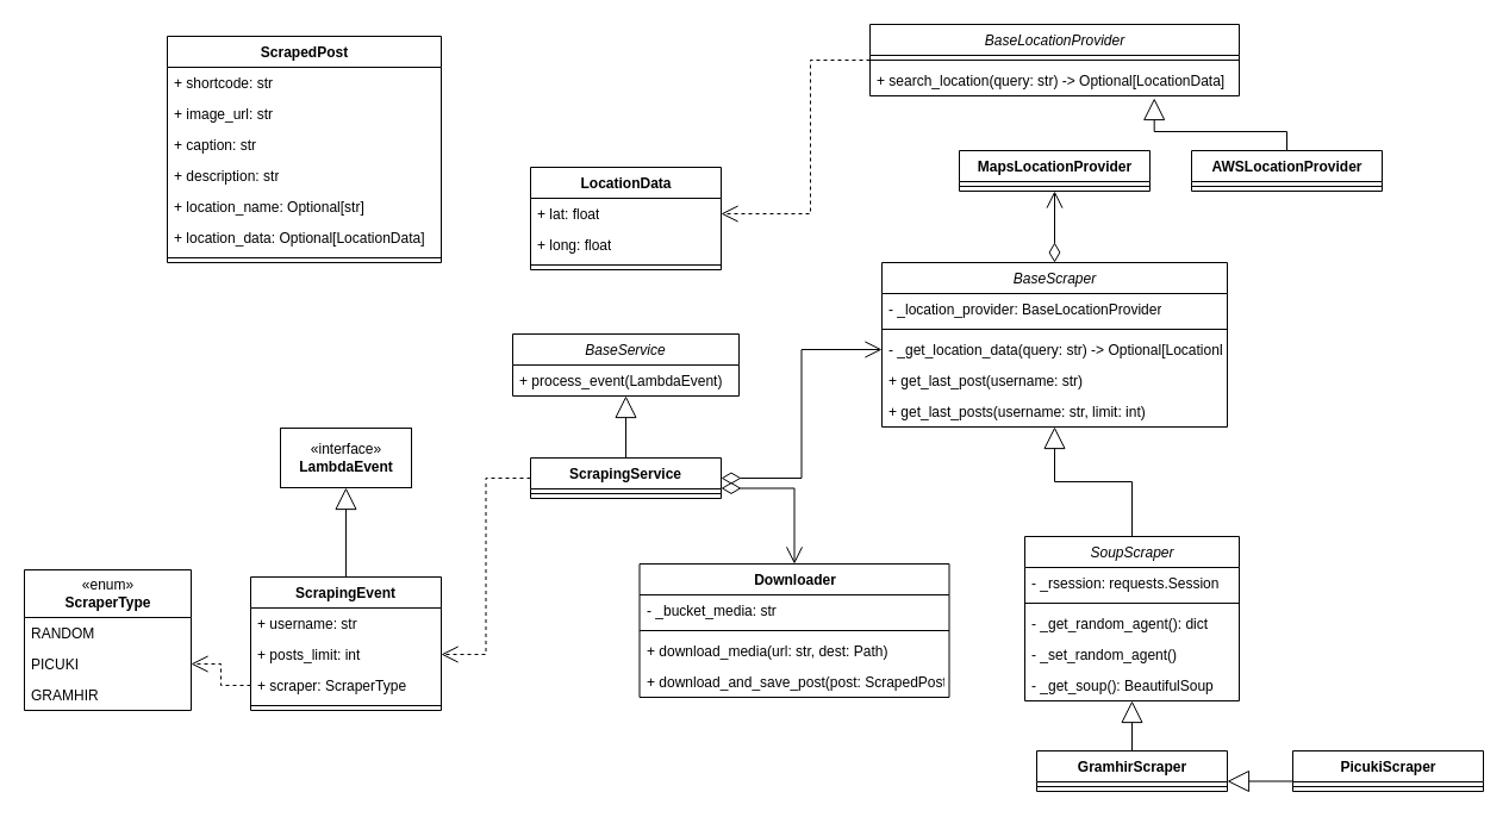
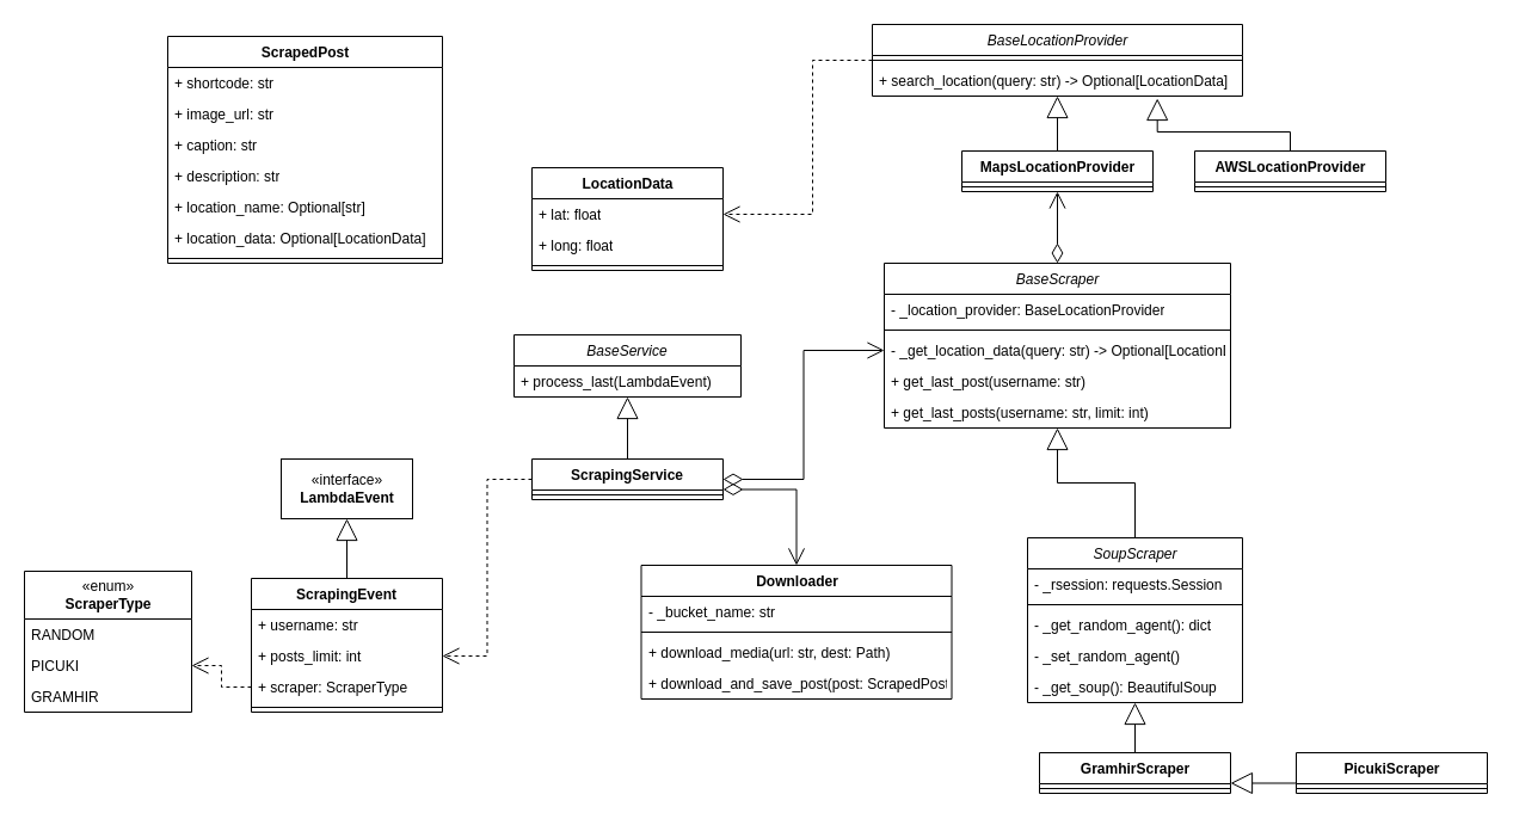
  <mxCell id="0" />
  <mxCell id="1" parent="0" />
  <mxCell id="2" value="ScrapingService" style="swimlane;fontStyle=1;align=center;verticalAlign=top;childLayout=stackLayout;horizontal=1;startSize=26;horizontalStack=0;resizeParent=1;resizeParentMax=0;resizeLast=0;collapsible=1;marginBottom=0;" parent="1" vertex="1"><mxGeometry x="445" y="384" width="160" height="34" as="geometry" /></mxCell>
  <mxCell id="3" value="" style="line;strokeWidth=1;fillColor=none;align=left;verticalAlign=middle;spacingTop=-1;spacingLeft=3;spacingRight=3;rotatable=0;labelPosition=right;points=[];portConstraint=eastwest;" parent="2" vertex="1"><mxGeometry y="26" width="160" height="8" as="geometry" /></mxCell>
  <mxCell id="4" value="BaseService" style="swimlane;fontStyle=2;childLayout=stackLayout;horizontal=1;startSize=26;fillColor=none;horizontalStack=0;resizeParent=1;resizeParentMax=0;resizeLast=0;collapsible=1;marginBottom=0;" parent="1" vertex="1"><mxGeometry x="430" y="280" width="190" height="52" as="geometry" /></mxCell>
- <mxCell id="5" value="+ process_event(LambdaEvent)" style="text;strokeColor=none;fillColor=none;align=left;verticalAlign=top;spacingLeft=4;spacingRight=4;overflow=hidden;rotatable=0;points=[[0,0.5],[1,0.5]];portConstraint=eastwest;" parent="4" vertex="1"><mxGeometry y="26" width="190" height="26" as="geometry" /></mxCell>
+ <mxCell id="5" value="+ process_last(LambdaEvent)" style="text;strokeColor=none;fillColor=none;align=left;verticalAlign=top;spacingLeft=4;spacingRight=4;overflow=hidden;rotatable=0;points=[[0,0.5],[1,0.5]];portConstraint=eastwest;" parent="4" vertex="1"><mxGeometry y="26" width="190" height="26" as="geometry" /></mxCell>
  <mxCell id="6" value="" style="endArrow=block;endSize=16;endFill=0;html=1;rounded=0;exitX=0.5;exitY=0;exitDx=0;exitDy=0;entryX=0.5;entryY=1;entryDx=0;entryDy=0;edgeStyle=orthogonalEdgeStyle;" parent="1" source="2" target="4" edge="1"><mxGeometry width="160" relative="1" as="geometry"><mxPoint x="210" y="354" as="sourcePoint" /><mxPoint x="370" y="354" as="targetPoint" /></mxGeometry></mxCell>
- <mxCell id="7" value="«interface»&lt;br&gt;&lt;b&gt;LambdaEvent&lt;/b&gt;" style="html=1;" parent="1" vertex="1"><mxGeometry x="235" y="359" width="110" height="50" as="geometry" /></mxCell>
+ <mxCell id="7" value="«interface»&lt;br&gt;&lt;b&gt;LambdaEvent&lt;/b&gt;" style="html=1;" parent="1" vertex="1"><mxGeometry x="235" y="384" width="110" height="50" as="geometry" /></mxCell>
  <mxCell id="8" value="ScrapingEvent" style="swimlane;fontStyle=1;align=center;verticalAlign=top;childLayout=stackLayout;horizontal=1;startSize=26;horizontalStack=0;resizeParent=1;resizeParentMax=0;resizeLast=0;collapsible=1;marginBottom=0;" parent="1" vertex="1"><mxGeometry x="210" y="484" width="160" height="112" as="geometry" /></mxCell>
  <mxCell id="9" value="+ username: str" style="text;strokeColor=none;fillColor=none;align=left;verticalAlign=top;spacingLeft=4;spacingRight=4;overflow=hidden;rotatable=0;points=[[0,0.5],[1,0.5]];portConstraint=eastwest;" parent="8" vertex="1"><mxGeometry y="26" width="160" height="26" as="geometry" /></mxCell>
  <mxCell id="10" value="+ posts_limit: int" style="text;strokeColor=none;fillColor=none;align=left;verticalAlign=top;spacingLeft=4;spacingRight=4;overflow=hidden;rotatable=0;points=[[0,0.5],[1,0.5]];portConstraint=eastwest;" parent="8" vertex="1"><mxGeometry y="52" width="160" height="26" as="geometry" /></mxCell>
  <mxCell id="11" value="+ scraper: ScraperType" style="text;strokeColor=none;fillColor=none;align=left;verticalAlign=top;spacingLeft=4;spacingRight=4;overflow=hidden;rotatable=0;points=[[0,0.5],[1,0.5]];portConstraint=eastwest;" parent="8" vertex="1"><mxGeometry y="78" width="160" height="26" as="geometry" /></mxCell>
  <mxCell id="12" value="" style="line;strokeWidth=1;fillColor=none;align=left;verticalAlign=middle;spacingTop=-1;spacingLeft=3;spacingRight=3;rotatable=0;labelPosition=right;points=[];portConstraint=eastwest;" parent="8" vertex="1"><mxGeometry y="104" width="160" height="8" as="geometry" /></mxCell>
  <mxCell id="13" value="«enum»&lt;br&gt;&lt;b&gt;ScraperType&lt;/b&gt;" style="swimlane;fontStyle=0;childLayout=stackLayout;horizontal=1;startSize=40;fillColor=none;horizontalStack=0;resizeParent=1;resizeParentMax=0;resizeLast=0;collapsible=1;marginBottom=0;html=1;" parent="1" vertex="1"><mxGeometry x="20" y="478" width="140" height="118" as="geometry" /></mxCell>
  <mxCell id="14" value="RANDOM" style="text;strokeColor=none;fillColor=none;align=left;verticalAlign=top;spacingLeft=4;spacingRight=4;overflow=hidden;rotatable=0;points=[[0,0.5],[1,0.5]];portConstraint=eastwest;" parent="13" vertex="1"><mxGeometry y="40" width="140" height="26" as="geometry" /></mxCell>
  <mxCell id="15" value="PICUKI" style="text;strokeColor=none;fillColor=none;align=left;verticalAlign=top;spacingLeft=4;spacingRight=4;overflow=hidden;rotatable=0;points=[[0,0.5],[1,0.5]];portConstraint=eastwest;" parent="13" vertex="1"><mxGeometry y="66" width="140" height="26" as="geometry" /></mxCell>
  <mxCell id="16" value="GRAMHIR" style="text;strokeColor=none;fillColor=none;align=left;verticalAlign=top;spacingLeft=4;spacingRight=4;overflow=hidden;rotatable=0;points=[[0,0.5],[1,0.5]];portConstraint=eastwest;" parent="13" vertex="1"><mxGeometry y="92" width="140" height="26" as="geometry" /></mxCell>
  <mxCell id="17" value="" style="endArrow=block;endSize=16;endFill=0;html=1;rounded=0;entryX=0.5;entryY=1;entryDx=0;entryDy=0;edgeStyle=orthogonalEdgeStyle;exitX=0.5;exitY=0;exitDx=0;exitDy=0;" parent="1" source="8" target="7" edge="1"><mxGeometry width="160" relative="1" as="geometry"><mxPoint x="340" y="454" as="sourcePoint" /><mxPoint x="380" y="424" as="targetPoint" /></mxGeometry></mxCell>
  <mxCell id="18" value="ScrapedPost" style="swimlane;fontStyle=1;align=center;verticalAlign=top;childLayout=stackLayout;horizontal=1;startSize=26;horizontalStack=0;resizeParent=1;resizeParentMax=0;resizeLast=0;collapsible=1;marginBottom=0;html=1;" parent="1" vertex="1"><mxGeometry x="140" y="30" width="230" height="190" as="geometry" /></mxCell>
  <mxCell id="19" value="+ shortcode: str" style="text;strokeColor=none;fillColor=none;align=left;verticalAlign=top;spacingLeft=4;spacingRight=4;overflow=hidden;rotatable=0;points=[[0,0.5],[1,0.5]];portConstraint=eastwest;html=1;" parent="18" vertex="1"><mxGeometry y="26" width="230" height="26" as="geometry" /></mxCell>
  <mxCell id="20" value="+ image_url: str" style="text;strokeColor=none;fillColor=none;align=left;verticalAlign=top;spacingLeft=4;spacingRight=4;overflow=hidden;rotatable=0;points=[[0,0.5],[1,0.5]];portConstraint=eastwest;html=1;" parent="18" vertex="1"><mxGeometry y="52" width="230" height="26" as="geometry" /></mxCell>
  <mxCell id="21" value="+ caption: str" style="text;strokeColor=none;fillColor=none;align=left;verticalAlign=top;spacingLeft=4;spacingRight=4;overflow=hidden;rotatable=0;points=[[0,0.5],[1,0.5]];portConstraint=eastwest;html=1;" parent="18" vertex="1"><mxGeometry y="78" width="230" height="26" as="geometry" /></mxCell>
  <mxCell id="22" value="+ description: str" style="text;strokeColor=none;fillColor=none;align=left;verticalAlign=top;spacingLeft=4;spacingRight=4;overflow=hidden;rotatable=0;points=[[0,0.5],[1,0.5]];portConstraint=eastwest;html=1;" parent="18" vertex="1"><mxGeometry y="104" width="230" height="26" as="geometry" /></mxCell>
  <mxCell id="23" value="+ location_name: Optional[str]" style="text;strokeColor=none;fillColor=none;align=left;verticalAlign=top;spacingLeft=4;spacingRight=4;overflow=hidden;rotatable=0;points=[[0,0.5],[1,0.5]];portConstraint=eastwest;html=1;" parent="18" vertex="1"><mxGeometry y="130" width="230" height="26" as="geometry" /></mxCell>
  <mxCell id="24" value="+ location_data: Optional[LocationData]" style="text;strokeColor=none;fillColor=none;align=left;verticalAlign=top;spacingLeft=4;spacingRight=4;overflow=hidden;rotatable=0;points=[[0,0.5],[1,0.5]];portConstraint=eastwest;html=1;" parent="18" vertex="1"><mxGeometry y="156" width="230" height="26" as="geometry" /></mxCell>
  <mxCell id="25" value="" style="line;strokeWidth=1;fillColor=none;align=left;verticalAlign=middle;spacingTop=-1;spacingLeft=3;spacingRight=3;rotatable=0;labelPosition=right;points=[];portConstraint=eastwest;html=1;" parent="18" vertex="1"><mxGeometry y="182" width="230" height="8" as="geometry" /></mxCell>
  <mxCell id="26" value="LocationData" style="swimlane;fontStyle=1;align=center;verticalAlign=top;childLayout=stackLayout;horizontal=1;startSize=26;horizontalStack=0;resizeParent=1;resizeParentMax=0;resizeLast=0;collapsible=1;marginBottom=0;html=1;" parent="1" vertex="1"><mxGeometry x="445" y="140" width="160" height="86" as="geometry" /></mxCell>
  <mxCell id="27" value="+ lat: float" style="text;strokeColor=none;fillColor=none;align=left;verticalAlign=top;spacingLeft=4;spacingRight=4;overflow=hidden;rotatable=0;points=[[0,0.5],[1,0.5]];portConstraint=eastwest;html=1;" parent="26" vertex="1"><mxGeometry y="26" width="160" height="26" as="geometry" /></mxCell>
  <mxCell id="28" value="+ long: float" style="text;strokeColor=none;fillColor=none;align=left;verticalAlign=top;spacingLeft=4;spacingRight=4;overflow=hidden;rotatable=0;points=[[0,0.5],[1,0.5]];portConstraint=eastwest;html=1;" parent="26" vertex="1"><mxGeometry y="52" width="160" height="26" as="geometry" /></mxCell>
  <mxCell id="29" value="" style="line;strokeWidth=1;fillColor=none;align=left;verticalAlign=middle;spacingTop=-1;spacingLeft=3;spacingRight=3;rotatable=0;labelPosition=right;points=[];portConstraint=eastwest;html=1;" parent="26" vertex="1"><mxGeometry y="78" width="160" height="8" as="geometry" /></mxCell>
  <mxCell id="30" value="&lt;i style=&quot;font-weight: normal;&quot;&gt;BaseLocationProvider&lt;/i&gt;" style="swimlane;fontStyle=1;align=center;verticalAlign=top;childLayout=stackLayout;horizontal=1;startSize=26;horizontalStack=0;resizeParent=1;resizeParentMax=0;resizeLast=0;collapsible=1;marginBottom=0;html=1;" parent="1" vertex="1"><mxGeometry x="730" y="20" width="310" height="60" as="geometry" /></mxCell>
  <mxCell id="31" value="" style="line;strokeWidth=1;fillColor=none;align=left;verticalAlign=middle;spacingTop=-1;spacingLeft=3;spacingRight=3;rotatable=0;labelPosition=right;points=[];portConstraint=eastwest;html=1;" parent="30" vertex="1"><mxGeometry y="26" width="310" height="8" as="geometry" /></mxCell>
  <mxCell id="32" value="+ search_location(query: str) -&amp;gt; Optional[LocationData]" style="text;strokeColor=none;fillColor=none;align=left;verticalAlign=top;spacingLeft=4;spacingRight=4;overflow=hidden;rotatable=0;points=[[0,0.5],[1,0.5]];portConstraint=eastwest;html=1;" parent="30" vertex="1"><mxGeometry y="34" width="310" height="26" as="geometry" /></mxCell>
  <mxCell id="33" value="MapsLocationProvider" style="swimlane;fontStyle=1;align=center;verticalAlign=top;childLayout=stackLayout;horizontal=1;startSize=26;horizontalStack=0;resizeParent=1;resizeParentMax=0;resizeLast=0;collapsible=1;marginBottom=0;html=1;" parent="1" vertex="1"><mxGeometry x="805" y="126" width="160" height="34" as="geometry" /></mxCell>
  <mxCell id="34" value="" style="line;strokeWidth=1;fillColor=none;align=left;verticalAlign=middle;spacingTop=-1;spacingLeft=3;spacingRight=3;rotatable=0;labelPosition=right;points=[];portConstraint=eastwest;html=1;" parent="33" vertex="1"><mxGeometry y="26" width="160" height="8" as="geometry" /></mxCell>
+ <mxCell id="35" value="" style="endArrow=block;endSize=16;endFill=0;html=1;rounded=0;edgeStyle=orthogonalEdgeStyle;exitX=0.5;exitY=0;exitDx=0;exitDy=0;entryX=0.5;entryY=1;entryDx=0;entryDy=0;" parent="1" source="33" target="30" edge="1"><mxGeometry width="160" relative="1" as="geometry"><mxPoint x="770" y="-40" as="sourcePoint" /><mxPoint x="910" y="-110" as="targetPoint" /></mxGeometry></mxCell>
  <mxCell id="36" value="Downloader" style="swimlane;fontStyle=1;align=center;verticalAlign=top;childLayout=stackLayout;horizontal=1;startSize=26;horizontalStack=0;resizeParent=1;resizeParentMax=0;resizeLast=0;collapsible=1;marginBottom=0;html=1;" parent="1" vertex="1"><mxGeometry x="536.5" y="473" width="260" height="112" as="geometry" /></mxCell>
- <mxCell id="37" value="- _bucket_media: str" style="text;strokeColor=none;fillColor=none;align=left;verticalAlign=top;spacingLeft=4;spacingRight=4;overflow=hidden;rotatable=0;points=[[0,0.5],[1,0.5]];portConstraint=eastwest;html=1;" parent="36" vertex="1"><mxGeometry y="26" width="260" height="26" as="geometry" /></mxCell>
+ <mxCell id="37" value="- _bucket_name: str" style="text;strokeColor=none;fillColor=none;align=left;verticalAlign=top;spacingLeft=4;spacingRight=4;overflow=hidden;rotatable=0;points=[[0,0.5],[1,0.5]];portConstraint=eastwest;html=1;" parent="36" vertex="1"><mxGeometry y="26" width="260" height="26" as="geometry" /></mxCell>
  <mxCell id="38" value="" style="line;strokeWidth=1;fillColor=none;align=left;verticalAlign=middle;spacingTop=-1;spacingLeft=3;spacingRight=3;rotatable=0;labelPosition=right;points=[];portConstraint=eastwest;html=1;" parent="36" vertex="1"><mxGeometry y="52" width="260" height="8" as="geometry" /></mxCell>
  <mxCell id="39" value="+ download_media(url: str, dest: Path)" style="text;strokeColor=none;fillColor=none;align=left;verticalAlign=top;spacingLeft=4;spacingRight=4;overflow=hidden;rotatable=0;points=[[0,0.5],[1,0.5]];portConstraint=eastwest;html=1;" parent="36" vertex="1"><mxGeometry y="60" width="260" height="26" as="geometry" /></mxCell>
  <mxCell id="40" value="+ download_and_save_post(post: ScrapedPost)" style="text;strokeColor=none;fillColor=none;align=left;verticalAlign=top;spacingLeft=4;spacingRight=4;overflow=hidden;rotatable=0;points=[[0,0.5],[1,0.5]];portConstraint=eastwest;html=1;" parent="36" vertex="1"><mxGeometry y="86" width="260" height="26" as="geometry" /></mxCell>
  <mxCell id="41" value="&lt;i style=&quot;font-weight: normal;&quot;&gt;BaseScraper&lt;/i&gt;" style="swimlane;fontStyle=1;align=center;verticalAlign=top;childLayout=stackLayout;horizontal=1;startSize=26;horizontalStack=0;resizeParent=1;resizeParentMax=0;resizeLast=0;collapsible=1;marginBottom=0;html=1;" parent="1" vertex="1"><mxGeometry x="740" y="220" width="290" height="138" as="geometry" /></mxCell>
  <mxCell id="42" value="- _location_provider: BaseLocationProvider" style="text;strokeColor=none;fillColor=none;align=left;verticalAlign=top;spacingLeft=4;spacingRight=4;overflow=hidden;rotatable=0;points=[[0,0.5],[1,0.5]];portConstraint=eastwest;html=1;" parent="41" vertex="1"><mxGeometry y="26" width="290" height="26" as="geometry" /></mxCell>
  <mxCell id="43" value="" style="line;strokeWidth=1;fillColor=none;align=left;verticalAlign=middle;spacingTop=-1;spacingLeft=3;spacingRight=3;rotatable=0;labelPosition=right;points=[];portConstraint=eastwest;html=1;" parent="41" vertex="1"><mxGeometry y="52" width="290" height="8" as="geometry" /></mxCell>
  <mxCell id="44" value="- _get_location_data(query: str) -&amp;gt; Optional[LocationData]" style="text;strokeColor=none;fillColor=none;align=left;verticalAlign=top;spacingLeft=4;spacingRight=4;overflow=hidden;rotatable=0;points=[[0,0.5],[1,0.5]];portConstraint=eastwest;html=1;" parent="41" vertex="1"><mxGeometry y="60" width="290" height="26" as="geometry" /></mxCell>
  <mxCell id="45" value="+ get_last_post(username: str)" style="text;strokeColor=none;fillColor=none;align=left;verticalAlign=top;spacingLeft=4;spacingRight=4;overflow=hidden;rotatable=0;points=[[0,0.5],[1,0.5]];portConstraint=eastwest;html=1;" parent="41" vertex="1"><mxGeometry y="86" width="290" height="26" as="geometry" /></mxCell>
  <mxCell id="46" value="+ get_last_posts(username: str, limit: int)" style="text;strokeColor=none;fillColor=none;align=left;verticalAlign=top;spacingLeft=4;spacingRight=4;overflow=hidden;rotatable=0;points=[[0,0.5],[1,0.5]];portConstraint=eastwest;html=1;" parent="41" vertex="1"><mxGeometry y="112" width="290" height="26" as="geometry" /></mxCell>
  <mxCell id="47" value="GramhirScraper" style="swimlane;fontStyle=1;align=center;verticalAlign=top;childLayout=stackLayout;horizontal=1;startSize=26;horizontalStack=0;resizeParent=1;resizeParentMax=0;resizeLast=0;collapsible=1;marginBottom=0;html=1;" parent="1" vertex="1"><mxGeometry x="870" y="630" width="160" height="34" as="geometry" /></mxCell>
  <mxCell id="48" value="" style="line;strokeWidth=1;fillColor=none;align=left;verticalAlign=middle;spacingTop=-1;spacingLeft=3;spacingRight=3;rotatable=0;labelPosition=right;points=[];portConstraint=eastwest;html=1;" parent="47" vertex="1"><mxGeometry y="26" width="160" height="8" as="geometry" /></mxCell>
  <mxCell id="49" value="&lt;i style=&quot;font-weight: normal;&quot;&gt;SoupScraper&lt;/i&gt;" style="swimlane;fontStyle=1;align=center;verticalAlign=top;childLayout=stackLayout;horizontal=1;startSize=26;horizontalStack=0;resizeParent=1;resizeParentMax=0;resizeLast=0;collapsible=1;marginBottom=0;html=1;" parent="1" vertex="1"><mxGeometry x="860" y="450" width="180" height="138" as="geometry" /></mxCell>
  <mxCell id="50" value="- _rsession: requests.Session" style="text;strokeColor=none;fillColor=none;align=left;verticalAlign=top;spacingLeft=4;spacingRight=4;overflow=hidden;rotatable=0;points=[[0,0.5],[1,0.5]];portConstraint=eastwest;html=1;" parent="49" vertex="1"><mxGeometry y="26" width="180" height="26" as="geometry" /></mxCell>
  <mxCell id="51" value="" style="line;strokeWidth=1;fillColor=none;align=left;verticalAlign=middle;spacingTop=-1;spacingLeft=3;spacingRight=3;rotatable=0;labelPosition=right;points=[];portConstraint=eastwest;html=1;" parent="49" vertex="1"><mxGeometry y="52" width="180" height="8" as="geometry" /></mxCell>
  <mxCell id="52" value="- _get_random_agent(): dict" style="text;strokeColor=none;fillColor=none;align=left;verticalAlign=top;spacingLeft=4;spacingRight=4;overflow=hidden;rotatable=0;points=[[0,0.5],[1,0.5]];portConstraint=eastwest;html=1;" parent="49" vertex="1"><mxGeometry y="60" width="180" height="26" as="geometry" /></mxCell>
  <mxCell id="53" value="- _set_random_agent()" style="text;strokeColor=none;fillColor=none;align=left;verticalAlign=top;spacingLeft=4;spacingRight=4;overflow=hidden;rotatable=0;points=[[0,0.5],[1,0.5]];portConstraint=eastwest;html=1;" parent="49" vertex="1"><mxGeometry y="86" width="180" height="26" as="geometry" /></mxCell>
  <mxCell id="54" value="- _get_soup(): BeautifulSoup" style="text;strokeColor=none;fillColor=none;align=left;verticalAlign=top;spacingLeft=4;spacingRight=4;overflow=hidden;rotatable=0;points=[[0,0.5],[1,0.5]];portConstraint=eastwest;html=1;" parent="49" vertex="1"><mxGeometry y="112" width="180" height="26" as="geometry" /></mxCell>
  <mxCell id="55" value="PicukiScraper" style="swimlane;fontStyle=1;align=center;verticalAlign=top;childLayout=stackLayout;horizontal=1;startSize=26;horizontalStack=0;resizeParent=1;resizeParentMax=0;resizeLast=0;collapsible=1;marginBottom=0;html=1;" parent="1" vertex="1"><mxGeometry x="1085" y="630" width="160" height="34" as="geometry" /></mxCell>
  <mxCell id="56" value="" style="line;strokeWidth=1;fillColor=none;align=left;verticalAlign=middle;spacingTop=-1;spacingLeft=3;spacingRight=3;rotatable=0;labelPosition=right;points=[];portConstraint=eastwest;html=1;" parent="55" vertex="1"><mxGeometry y="26" width="160" height="8" as="geometry" /></mxCell>
  <mxCell id="57" value="" style="endArrow=block;endSize=16;endFill=0;html=1;rounded=0;edgeStyle=orthogonalEdgeStyle;exitX=0.5;exitY=0;exitDx=0;exitDy=0;entryX=0.5;entryY=1;entryDx=0;entryDy=0;" parent="1" source="49" target="41" edge="1"><mxGeometry width="160" relative="1" as="geometry"><mxPoint x="1185" y="511" as="sourcePoint" /><mxPoint x="1185" y="453" as="targetPoint" /></mxGeometry></mxCell>
  <mxCell id="58" value="" style="endArrow=block;endSize=16;endFill=0;html=1;rounded=0;edgeStyle=orthogonalEdgeStyle;exitX=0.5;exitY=0;exitDx=0;exitDy=0;entryX=0.5;entryY=1;entryDx=0;entryDy=0;" parent="1" source="47" target="49" edge="1"><mxGeometry width="160" relative="1" as="geometry"><mxPoint y="540" as="sourcePoint" x="1050" /><mxPoint y="500" as="targetPoint" x="1050" /></mxGeometry></mxCell>
  <mxCell id="59" value="" style="endArrow=block;endSize=16;endFill=0;html=1;rounded=0;edgeStyle=orthogonalEdgeStyle;exitX=0;exitY=0.75;exitDx=0;exitDy=0;entryX=1;entryY=0.75;entryDx=0;entryDy=0;" parent="1" source="55" target="47" edge="1"><mxGeometry width="160" relative="1" as="geometry"><mxPoint x="1085" y="652" as="sourcePoint" /><mxPoint x="1085" y="580" as="targetPoint" /></mxGeometry></mxCell>
  <mxCell id="60" value="" style="endArrow=open;html=1;endSize=12;startArrow=diamondThin;startSize=14;startFill=0;edgeStyle=orthogonalEdgeStyle;align=left;verticalAlign=bottom;rounded=0;exitX=1;exitY=0.5;exitDx=0;exitDy=0;entryX=0;entryY=0.5;entryDx=0;entryDy=0;" parent="1" source="2" target="44" edge="1"><mxGeometry x="-1" y="3" relative="1" as="geometry"><mxPoint x="470" y="510" as="sourcePoint" /><mxPoint x="630" y="510" as="targetPoint" /></mxGeometry></mxCell>
  <mxCell id="61" value="" style="endArrow=open;html=1;endSize=12;startArrow=diamondThin;startSize=14;startFill=0;edgeStyle=orthogonalEdgeStyle;align=left;verticalAlign=bottom;rounded=0;exitX=1;exitY=0.75;exitDx=0;exitDy=0;entryX=0.5;entryY=0;entryDx=0;entryDy=0;" parent="1" source="2" target="36" edge="1"><mxGeometry x="-1" y="3" relative="1" as="geometry"><mxPoint x="410" y="538" as="sourcePoint" /><mxPoint x="564" y="490" as="targetPoint" /></mxGeometry></mxCell>
  <mxCell id="62" value="" style="endArrow=open;endSize=12;dashed=1;html=1;rounded=0;exitX=0;exitY=0.5;exitDx=0;exitDy=0;edgeStyle=orthogonalEdgeStyle;entryX=1;entryY=0.5;entryDx=0;entryDy=0;" parent="1" source="11" target="15" edge="1"><mxGeometry width="160" relative="1" as="geometry"><mxPoint x="420" y="684" as="sourcePoint" /><mxPoint x="40" y="692" as="targetPoint" /></mxGeometry></mxCell>
  <mxCell id="63" value="" style="endArrow=open;endSize=12;dashed=1;html=1;rounded=0;exitX=0;exitY=0.5;exitDx=0;exitDy=0;edgeStyle=orthogonalEdgeStyle;entryX=1;entryY=0.5;entryDx=0;entryDy=0;" parent="1" source="2" target="10" edge="1"><mxGeometry width="160" relative="1" as="geometry"><mxPoint x="420" y="518" as="sourcePoint" /><mxPoint x="370" y="500" as="targetPoint" /></mxGeometry></mxCell>
  <mxCell id="64" value="" style="endArrow=open;html=1;endSize=12;startArrow=diamondThin;startSize=14;startFill=0;edgeStyle=orthogonalEdgeStyle;align=left;verticalAlign=bottom;rounded=0;exitX=0.5;exitY=0;exitDx=0;exitDy=0;entryX=0.5;entryY=1;entryDx=0;entryDy=0;" parent="1" source="41" target="33" edge="1"><mxGeometry x="-1" y="3" relative="1" as="geometry"><mxPoint x="480" y="180" as="sourcePoint" /><mxPoint x="610" y="243.5" as="targetPoint" /></mxGeometry></mxCell>
  <mxCell id="65" value="" style="endArrow=open;endSize=12;dashed=1;html=1;rounded=0;exitX=0;exitY=0.5;exitDx=0;exitDy=0;edgeStyle=orthogonalEdgeStyle;entryX=1;entryY=0.5;entryDx=0;entryDy=0;" parent="1" source="30" target="27" edge="1"><mxGeometry width="160" relative="1" as="geometry"><mxPoint x="253" y="126" as="sourcePoint" /><mxPoint x="178" y="274" as="targetPoint" /><Array as="points"><mxPoint x="680" y="50" /><mxPoint x="680" y="179" /></Array></mxGeometry></mxCell>
  <mxCell id="66" value="AWSLocationProvider" style="swimlane;fontStyle=1;align=center;verticalAlign=top;childLayout=stackLayout;horizontal=1;startSize=26;horizontalStack=0;resizeParent=1;resizeParentMax=0;resizeLast=0;collapsible=1;marginBottom=0;html=1;" vertex="1" parent="1"><mxGeometry x="1000" y="126" width="160" height="34" as="geometry" /></mxCell>
  <mxCell id="67" value="" style="line;strokeWidth=1;fillColor=none;align=left;verticalAlign=middle;spacingTop=-1;spacingLeft=3;spacingRight=3;rotatable=0;labelPosition=right;points=[];portConstraint=eastwest;html=1;" vertex="1" parent="66"><mxGeometry y="26" width="160" height="8" as="geometry" /></mxCell>
  <mxCell id="68" value="" style="endArrow=block;endSize=16;endFill=0;html=1;rounded=0;edgeStyle=orthogonalEdgeStyle;exitX=0.5;exitY=0;exitDx=0;exitDy=0;entryX=0.77;entryY=1.077;entryDx=0;entryDy=0;entryPerimeter=0;" edge="1" parent="1" source="66" target="32"><mxGeometry width="160" relative="1" as="geometry"><mxPoint x="1180" y="106" as="sourcePoint" /><mxPoint x="1180" y="60" as="targetPoint" /><Array as="points"><mxPoint x="1080" y="110" /><mxPoint x="969" y="110" /></Array></mxGeometry></mxCell>
